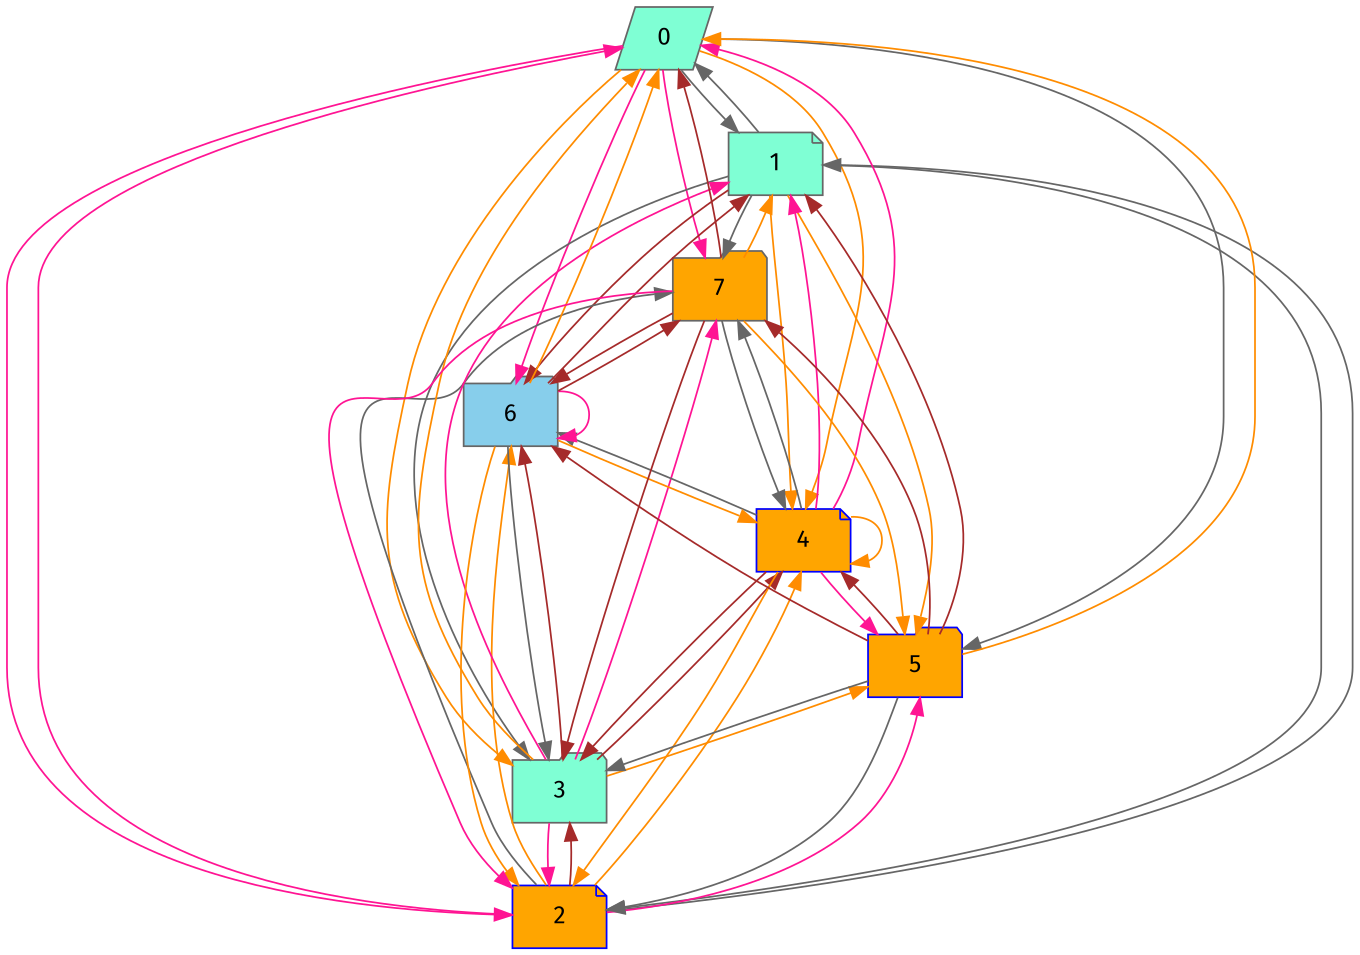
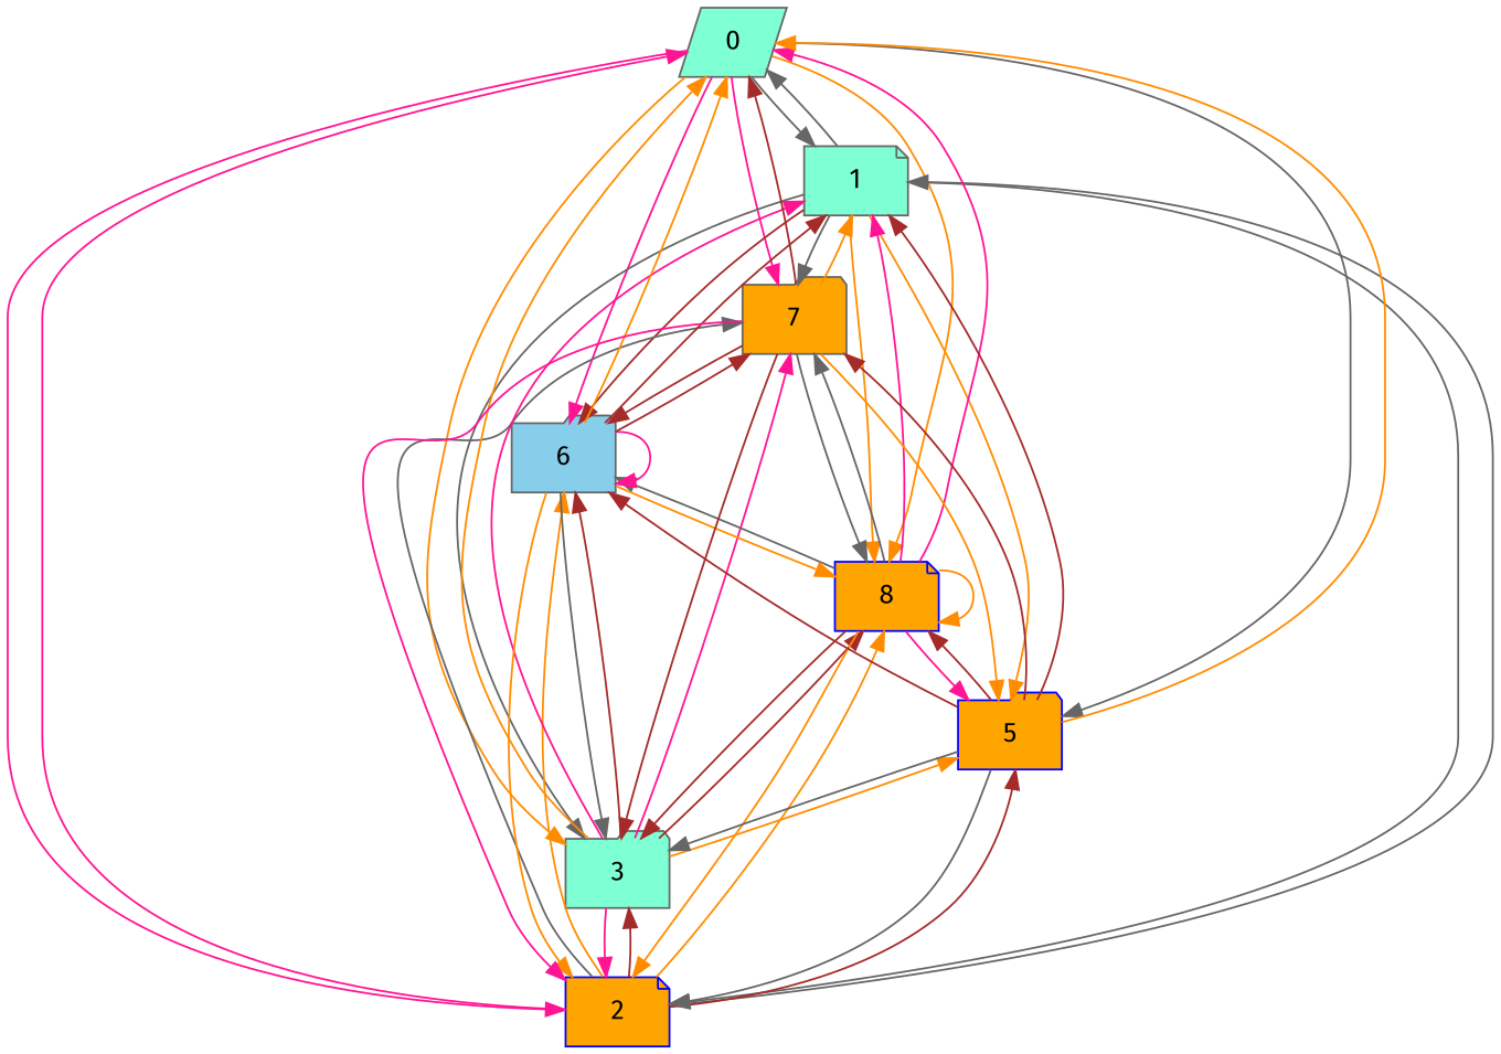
  digraph {
    fontname="Fira Sans"
    node [color=gray40 fillcolor=orange fontname="Fira Sans" shape=folder style=filled]
    edge [color=darkorange fontname="Fira Sans"]
    0 [arm="<arms.ArmBernoulli object at 0x7f86aeb48400>" fillcolor=aquamarine shape=parallelogram]
    1 [arm="<arms.ArmBernoulli object at 0x7f86aeb485c0>" fillcolor=aquamarine shape=note]
    2 [arm="<arms.ArmBernoulli object at 0x7f86aeb48518>" color=blue shape=note]
    3 [arm="<arms.ArmBernoulli object at 0x7f86aeb486a0>" fillcolor=aquamarine]
-   4 [arm="<arms.ArmBernoulli object at 0x7f86aeb48550>" color=blue shape=note]
+   4 [arm="<arms.ArmBernoulli object at 0x7f86aeb48550>" color=blue shape=note label=8]
    5 [arm="<arms.ArmBernoulli object at 0x7f86aeb48630>" color=blue]
    6 [arm="<arms.ArmBernoulli object at 0x7f86aeb486d8>" fillcolor=skyblue]
    7 [arm="<arms.ArmBernoulli object at 0x7f86aeb48780>"]
    0 -> 1 [color=gray40]
    0 -> 2 [color=deeppink]
    0 -> 3
    0 -> 4
    0 -> 5 [color=gray40]
    0 -> 6 [color=deeppink]
    0 -> 7 [color=deeppink]
    1 -> 0 [color=gray40]
    1 -> 2 [color=gray40]
    1 -> 3 [color=gray40]
    1 -> 4
    1 -> 5
    1 -> 6 [color=brown]
    1 -> 7 [color=gray40]
    2 -> 0 [color=deeppink]
    2 -> 1 [color=gray40]
    2 -> 3 [color=brown]
    2 -> 4
-   2 -> 5 [color=deeppink]
+   2 -> 5 [color=brown]
    2 -> 6
    2 -> 7 [color=gray40]
    3 -> 0
    3 -> 1 [color=deeppink]
    3 -> 2 [color=deeppink]
    3 -> 4 [color=brown]
    3 -> 5
    3 -> 6 [color=brown]
    3 -> 7 [color=deeppink]
    4 -> 0 [color=deeppink]
    4 -> 1 [color=deeppink]
    4 -> 2
    4 -> 3 [color=brown]
    4 -> 4
    4 -> 5 [color=deeppink]
    4 -> 6 [color=gray40]
    4 -> 7 [color=gray40]
    5 -> 0
    5 -> 1 [color=brown]
    5 -> 2 [color=gray40]
    5 -> 3 [color=gray40]
    5 -> 4 [color=brown]
    5 -> 6 [color=brown]
    5 -> 7 [color=brown]
    6 -> 0
    6 -> 1 [color=brown]
    6 -> 2
    6 -> 3 [color=gray40]
    6 -> 4
    6 -> 6 [color=deeppink]
    6 -> 7 [color=brown]
    7 -> 0 [color=brown]
    7 -> 1
    7 -> 2 [color=deeppink]
    7 -> 3 [color=brown]
    7 -> 4 [color=gray40]
    7 -> 5
    7 -> 6 [color=brown]
  }
